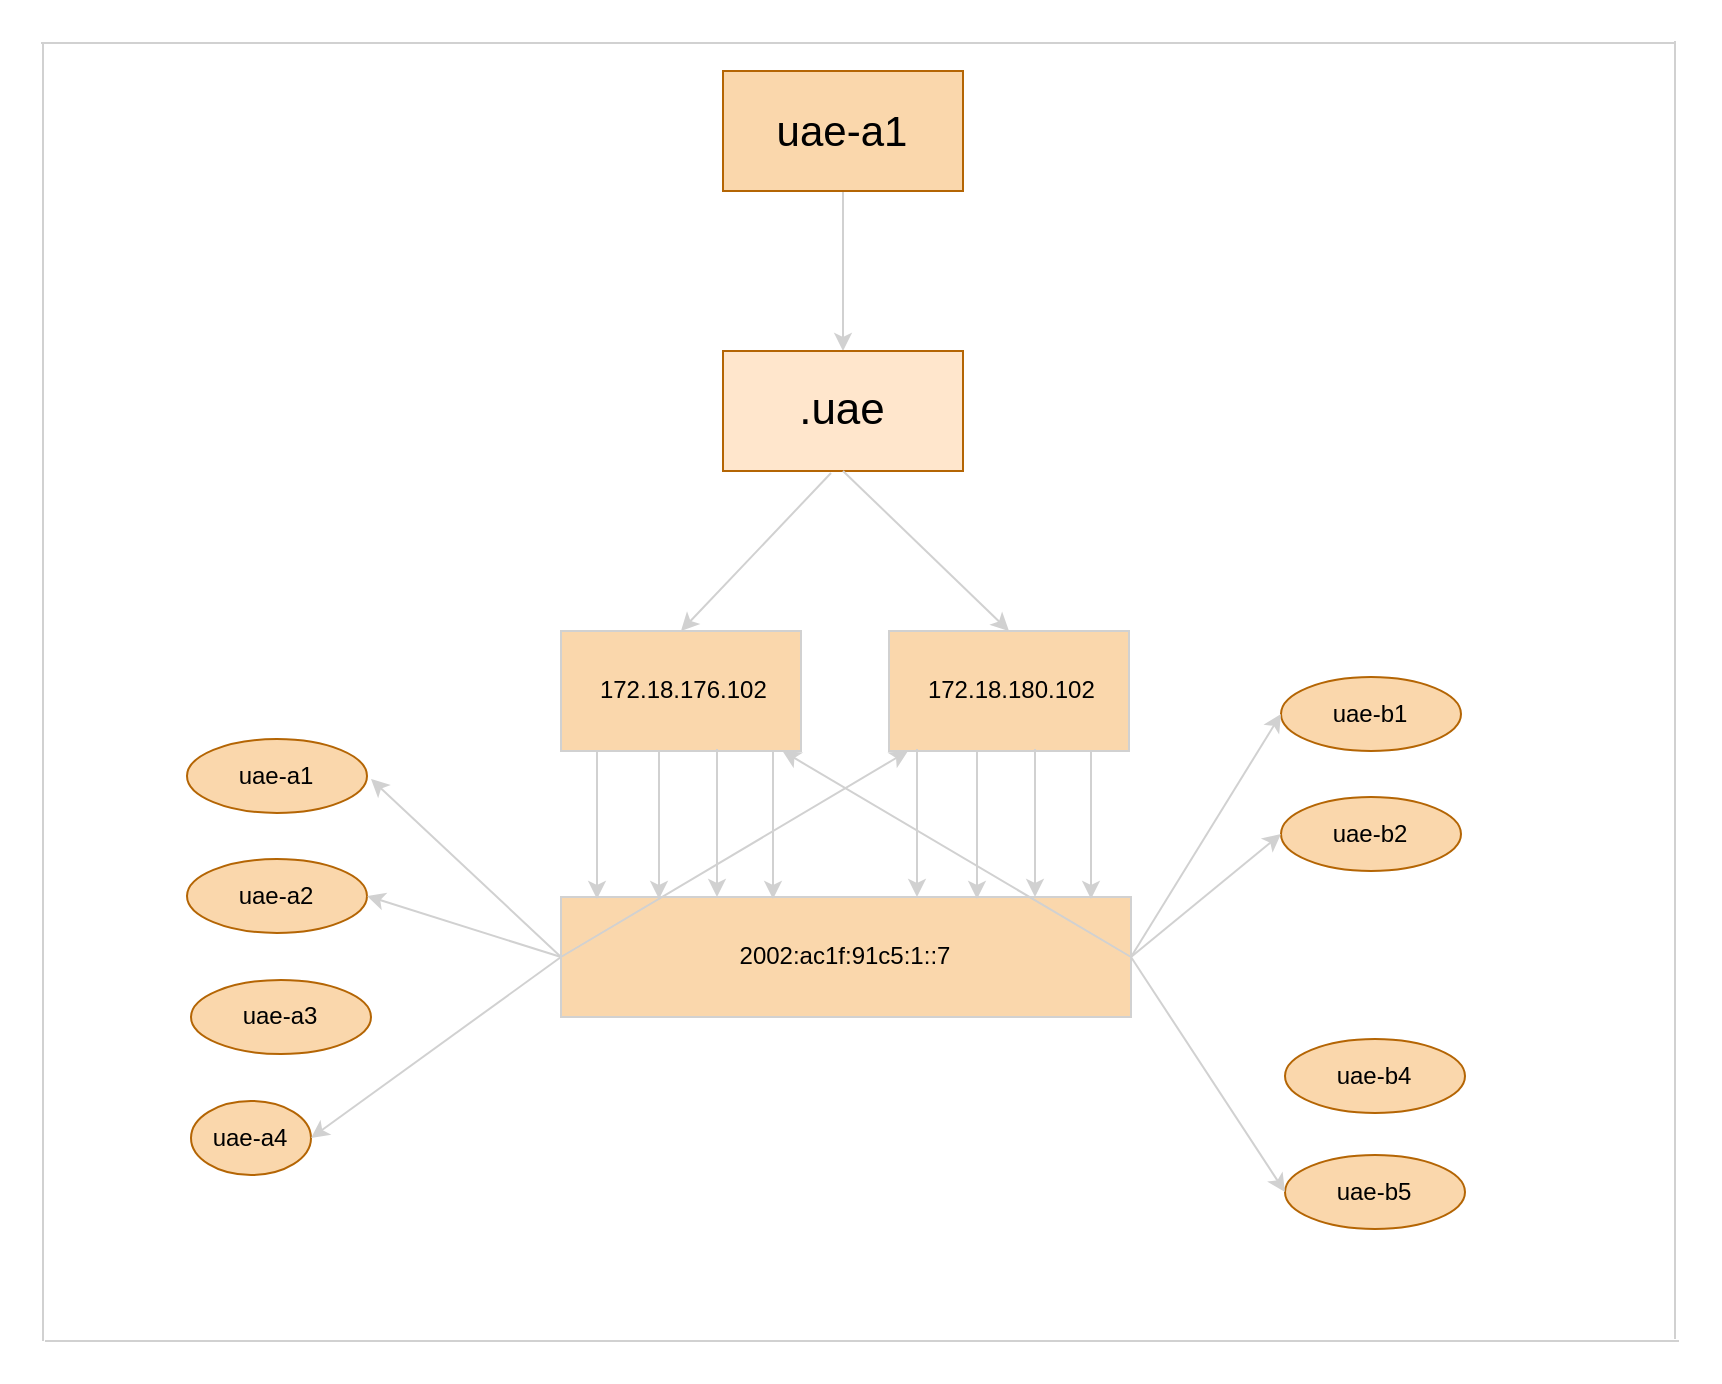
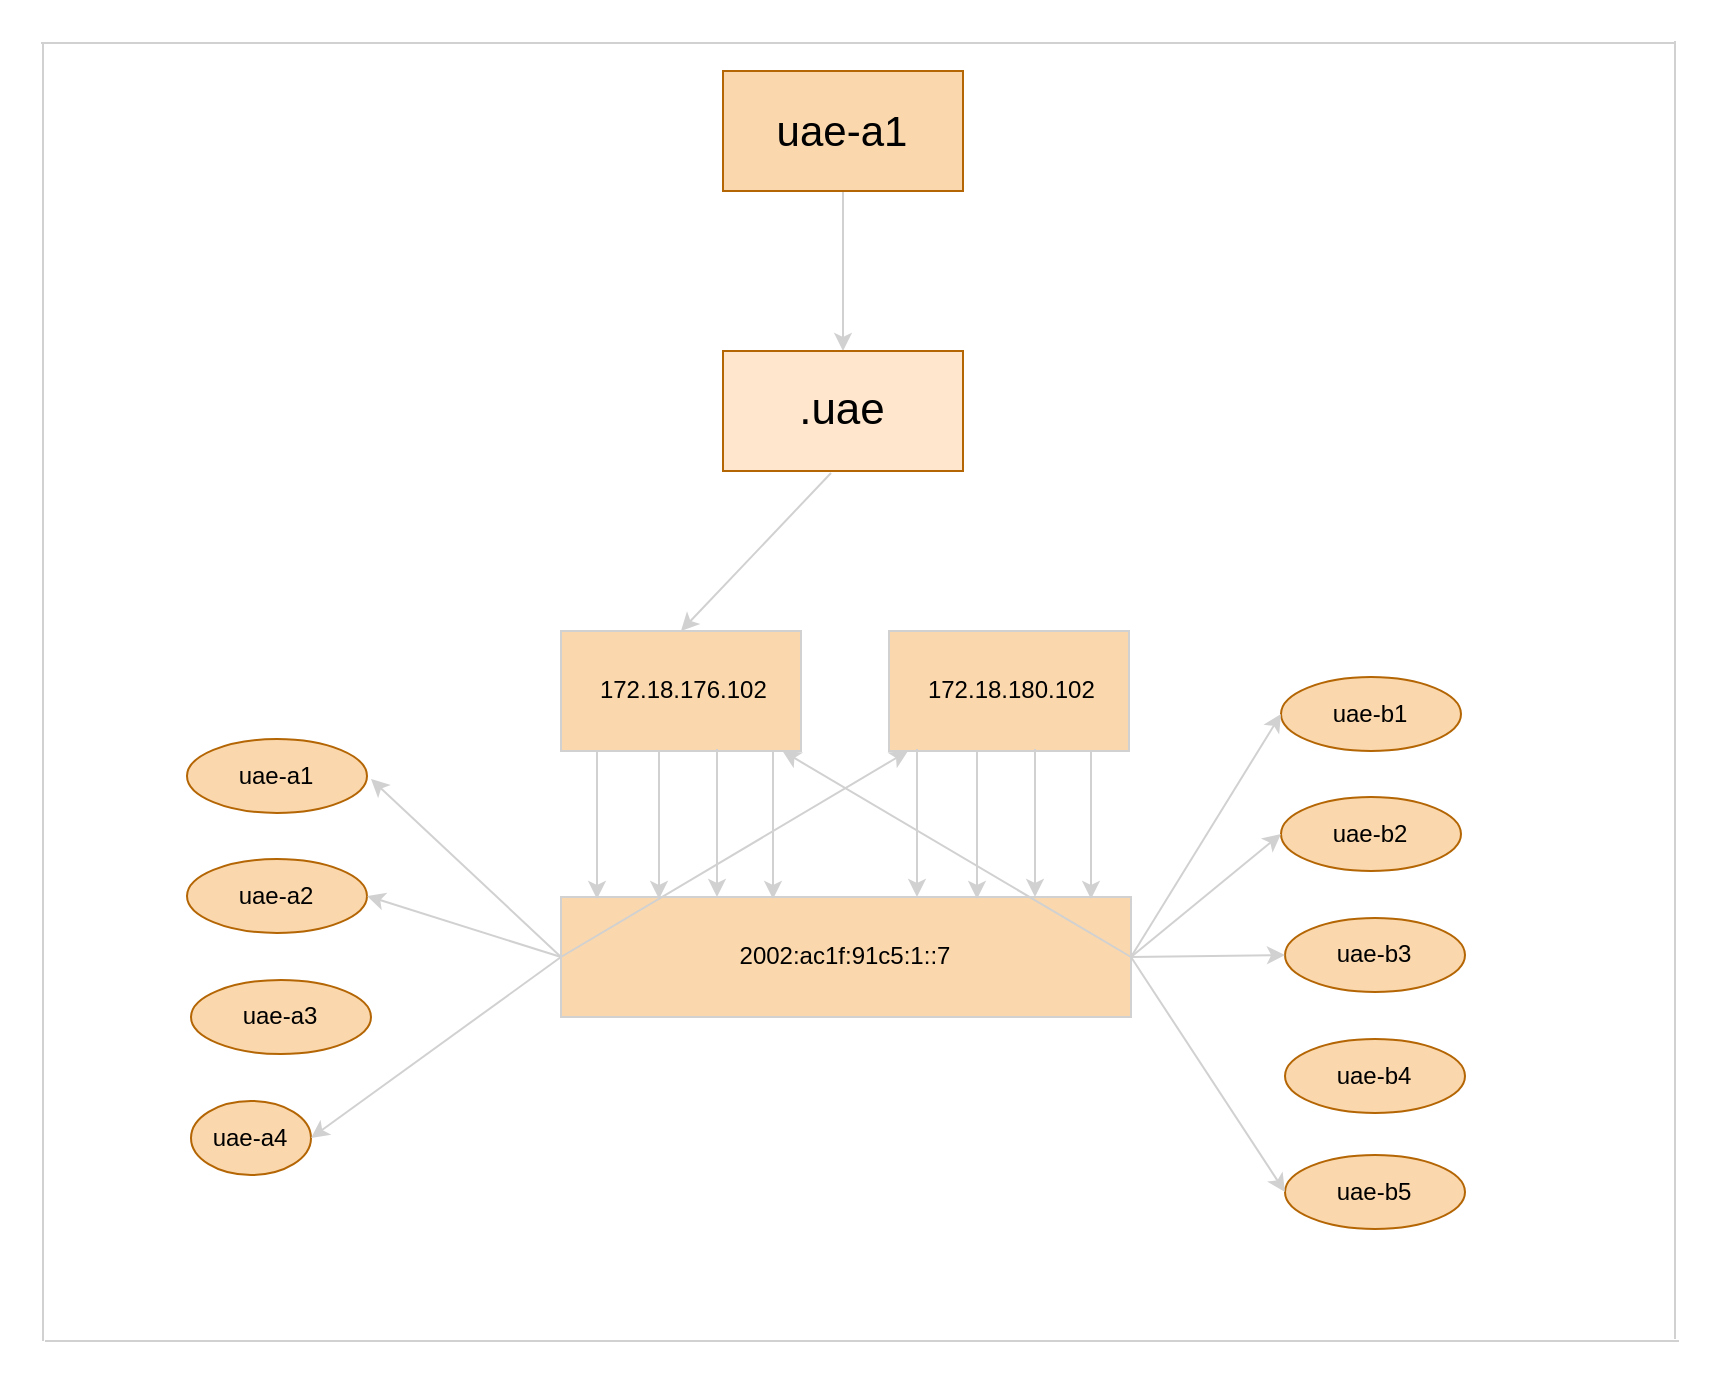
  <mxCell id="0" />
  <mxCell id="1" parent="0" />
  <mxCell id="2" value="" style="edgeStyle=orthogonalEdgeStyle;rounded=0;orthogonalLoop=1;jettySize=auto;html=1;strokeColor=#D1D1D1;" edge="1" parent="1" source="3" target="4"><mxGeometry relative="1" as="geometry" /></mxCell>
  <mxCell id="3" value="&lt;font style=&quot;font-size: 21px&quot;&gt;uae-a1&lt;/font&gt;" style="rounded=0;whiteSpace=wrap;html=1;fillColor=#fad7ac;strokeColor=#b46504;" vertex="1" parent="1"><mxGeometry x="361" y="35" width="120" height="60" as="geometry" /></mxCell>
  <mxCell id="4" value="&lt;font style=&quot;font-size: 22px&quot;&gt;.uae&lt;/font&gt;" style="rounded=0;whiteSpace=wrap;html=1;fillColor=#ffe6cc;strokeColor=#b46504;" vertex="1" parent="1"><mxGeometry x="361" y="175" width="120" height="60" as="geometry" /></mxCell>
  <mxCell id="5" value="&amp;nbsp;172.18.180.102" style="rounded=0;whiteSpace=wrap;html=1;fillColor=#fad7ac;strokeColor=#D1D1D1;" vertex="1" parent="1"><mxGeometry x="444" y="315" width="120" height="60" as="geometry" /></mxCell>
  <mxCell id="6" value="" style="endArrow=none;html=1;strokeColor=#D1D1D1;" edge="1" parent="1"><mxGeometry width="50" height="50" relative="1" as="geometry"><mxPoint x="21" y="670" as="sourcePoint" /><mxPoint x="21" y="21" as="targetPoint" /></mxGeometry></mxCell>
  <mxCell id="7" value="" style="endArrow=none;html=1;strokeColor=#D1D1D1;" edge="1" parent="1"><mxGeometry width="50" height="50" relative="1" as="geometry"><mxPoint x="20" y="21" as="sourcePoint" /><mxPoint x="837" y="21" as="targetPoint" /></mxGeometry></mxCell>
  <mxCell id="8" value="&amp;nbsp;172.18.176.102" style="rounded=0;whiteSpace=wrap;html=1;fillColor=#fad7ac;strokeColor=#D1D1D1;" vertex="1" parent="1"><mxGeometry x="280" y="315" width="120" height="60" as="geometry" /></mxCell>
- <mxCell id="9" value="" style="endArrow=classic;html=1;strokeColor=#D1D1D1;entryX=0.5;entryY=0;entryDx=0;entryDy=0;exitX=0.5;exitY=1;exitDx=0;exitDy=0;" edge="1" parent="1" source="4" target="5"><mxGeometry width="50" height="50" relative="1" as="geometry"><mxPoint x="378" y="374" as="sourcePoint" /><mxPoint x="428" y="324" as="targetPoint" /></mxGeometry></mxCell>
  <mxCell id="10" value="" style="endArrow=classic;html=1;strokeColor=#D1D1D1;entryX=0.5;entryY=0;entryDx=0;entryDy=0;exitX=0.45;exitY=1.017;exitDx=0;exitDy=0;exitPerimeter=0;" edge="1" parent="1" source="4" target="8"><mxGeometry width="50" height="50" relative="1" as="geometry"><mxPoint x="400" y="250" as="sourcePoint" /><mxPoint x="483" y="330" as="targetPoint" /></mxGeometry></mxCell>
  <mxCell id="11" value="2002:ac1f:91c5:1::7" style="rounded=0;whiteSpace=wrap;html=1;fillColor=#fad7ac;strokeColor=#D1D1D1;" vertex="1" parent="1"><mxGeometry x="280" y="448" width="285" height="60" as="geometry" /></mxCell>
  <mxCell id="12" value="" style="endArrow=classic;html=1;strokeColor=#D1D1D1;" edge="1" parent="1"><mxGeometry width="50" height="50" relative="1" as="geometry"><mxPoint x="329" y="375" as="sourcePoint" /><mxPoint x="329" y="449" as="targetPoint" /></mxGeometry></mxCell>
  <mxCell id="13" value="" style="endArrow=classic;html=1;strokeColor=#D1D1D1;" edge="1" parent="1"><mxGeometry width="50" height="50" relative="1" as="geometry"><mxPoint x="517" y="374" as="sourcePoint" /><mxPoint x="517" y="448" as="targetPoint" /></mxGeometry></mxCell>
  <mxCell id="14" value="" style="endArrow=classic;html=1;strokeColor=#D1D1D1;" edge="1" parent="1"><mxGeometry width="50" height="50" relative="1" as="geometry"><mxPoint x="488" y="375" as="sourcePoint" /><mxPoint x="488" y="449" as="targetPoint" /></mxGeometry></mxCell>
  <mxCell id="15" value="" style="endArrow=classic;html=1;strokeColor=#D1D1D1;" edge="1" parent="1"><mxGeometry width="50" height="50" relative="1" as="geometry"><mxPoint x="458" y="374" as="sourcePoint" /><mxPoint x="458" y="448" as="targetPoint" /></mxGeometry></mxCell>
  <mxCell id="16" value="" style="endArrow=classic;html=1;strokeColor=#D1D1D1;" edge="1" parent="1"><mxGeometry width="50" height="50" relative="1" as="geometry"><mxPoint x="358" y="374" as="sourcePoint" /><mxPoint x="358" y="448" as="targetPoint" /></mxGeometry></mxCell>
  <mxCell id="17" value="" style="endArrow=classic;html=1;strokeColor=#D1D1D1;" edge="1" parent="1"><mxGeometry width="50" height="50" relative="1" as="geometry"><mxPoint x="298" y="375" as="sourcePoint" /><mxPoint x="298" y="449" as="targetPoint" /></mxGeometry></mxCell>
  <mxCell id="18" value="" style="endArrow=classic;html=1;strokeColor=#D1D1D1;" edge="1" parent="1"><mxGeometry width="50" height="50" relative="1" as="geometry"><mxPoint x="386" y="375" as="sourcePoint" /><mxPoint x="386" y="449" as="targetPoint" /></mxGeometry></mxCell>
  <mxCell id="19" value="" style="endArrow=classic;html=1;strokeColor=#D1D1D1;" edge="1" parent="1"><mxGeometry width="50" height="50" relative="1" as="geometry"><mxPoint x="545" y="375" as="sourcePoint" /><mxPoint x="545" y="449" as="targetPoint" /></mxGeometry></mxCell>
  <mxCell id="20" value="uae-a1" style="ellipse;whiteSpace=wrap;html=1;strokeColor=#b46504;fillColor=#fad7ac;" vertex="1" parent="1"><mxGeometry x="93" y="369" width="90" height="37" as="geometry" /></mxCell>
  <mxCell id="21" value="uae-a2" style="ellipse;whiteSpace=wrap;html=1;strokeColor=#b46504;fillColor=#fad7ac;" vertex="1" parent="1"><mxGeometry x="93" y="429" width="90" height="37" as="geometry" /></mxCell>
  <mxCell id="22" value="uae-a3" style="ellipse;whiteSpace=wrap;html=1;strokeColor=#b46504;fillColor=#fad7ac;" vertex="1" parent="1"><mxGeometry x="95" y="489.5" width="90" height="37" as="geometry" /></mxCell>
  <mxCell id="23" value="uae-a4" style="ellipse;whiteSpace=wrap;html=1;strokeColor=#b46504;fillColor=#fad7ac;" vertex="1" parent="1"><mxGeometry x="95" y="550" width="60" height="37" as="geometry" /></mxCell>
  <mxCell id="24" value="uae-b1" style="ellipse;whiteSpace=wrap;html=1;strokeColor=#b46504;fillColor=#fad7ac;" vertex="1" parent="1"><mxGeometry x="640" y="338" width="90" height="37" as="geometry" /></mxCell>
  <mxCell id="25" value="uae-b2" style="ellipse;whiteSpace=wrap;html=1;strokeColor=#b46504;fillColor=#fad7ac;" vertex="1" parent="1"><mxGeometry x="640" y="398" width="90" height="37" as="geometry" /></mxCell>
+ <mxCell id="26" value="uae-b3" style="ellipse;whiteSpace=wrap;html=1;strokeColor=#b46504;fillColor=#fad7ac;" vertex="1" parent="1"><mxGeometry x="642" y="458.5" width="90" height="37" as="geometry" /></mxCell>
  <mxCell id="27" value="uae-b4" style="ellipse;whiteSpace=wrap;html=1;strokeColor=#b46504;fillColor=#fad7ac;" vertex="1" parent="1"><mxGeometry x="642" y="519" width="90" height="37" as="geometry" /></mxCell>
  <mxCell id="28" value="uae-b5" style="ellipse;whiteSpace=wrap;html=1;strokeColor=#b46504;fillColor=#fad7ac;" vertex="1" parent="1"><mxGeometry x="642" y="577" width="90" height="37" as="geometry" /></mxCell>
  <mxCell id="29" value="" style="endArrow=classic;html=1;strokeColor=#D1D1D1;exitX=0;exitY=0.5;exitDx=0;exitDy=0;" edge="1" parent="1" source="11"><mxGeometry width="50" height="50" relative="1" as="geometry"><mxPoint x="225" y="384" as="sourcePoint" /><mxPoint x="185" y="389" as="targetPoint" /></mxGeometry></mxCell>
  <mxCell id="30" value="" style="endArrow=classic;html=1;strokeColor=#D1D1D1;exitX=0;exitY=0.5;exitDx=0;exitDy=0;entryX=1;entryY=0.5;entryDx=0;entryDy=0;" edge="1" parent="1" source="11" target="21"><mxGeometry width="50" height="50" relative="1" as="geometry"><mxPoint x="290" y="488" as="sourcePoint" /><mxPoint x="195" y="399" as="targetPoint" /></mxGeometry></mxCell>
  <mxCell id="31" value="" style="endArrow=classic;html=1;strokeColor=#D1D1D1;exitX=0;exitY=0.5;exitDx=0;exitDy=0;" edge="1" parent="1" source="11" target="5"><mxGeometry width="50" height="50" relative="1" as="geometry"><mxPoint x="290" y="488" as="sourcePoint" /><mxPoint x="193" y="457.5" as="targetPoint" /></mxGeometry></mxCell>
  <mxCell id="32" value="" style="endArrow=classic;html=1;strokeColor=#D1D1D1;exitX=0;exitY=0.5;exitDx=0;exitDy=0;entryX=1;entryY=0.5;entryDx=0;entryDy=0;" edge="1" parent="1" source="11" target="23"><mxGeometry width="50" height="50" relative="1" as="geometry"><mxPoint x="290" y="488" as="sourcePoint" /><mxPoint x="195" y="518" as="targetPoint" /></mxGeometry></mxCell>
  <mxCell id="33" value="" style="endArrow=classic;html=1;strokeColor=#D1D1D1;exitX=1;exitY=0.5;exitDx=0;exitDy=0;entryX=0;entryY=0.5;entryDx=0;entryDy=0;" edge="1" parent="1" source="11" target="24"><mxGeometry width="50" height="50" relative="1" as="geometry"><mxPoint x="300" y="498" as="sourcePoint" /><mxPoint x="205" y="528" as="targetPoint" /></mxGeometry></mxCell>
  <mxCell id="34" value="" style="endArrow=classic;html=1;strokeColor=#D1D1D1;exitX=1;exitY=0.5;exitDx=0;exitDy=0;entryX=0;entryY=0.5;entryDx=0;entryDy=0;" edge="1" parent="1" source="11" target="25"><mxGeometry width="50" height="50" relative="1" as="geometry"><mxPoint x="575" y="488" as="sourcePoint" /><mxPoint x="650" y="366.5" as="targetPoint" /></mxGeometry></mxCell>
+ <mxCell id="35" value="" style="endArrow=classic;html=1;strokeColor=#D1D1D1;exitX=1;exitY=0.5;exitDx=0;exitDy=0;entryX=0;entryY=0.5;entryDx=0;entryDy=0;" edge="1" parent="1" source="11" target="26"><mxGeometry width="50" height="50" relative="1" as="geometry"><mxPoint x="585" y="498" as="sourcePoint" /><mxPoint x="660" y="376.5" as="targetPoint" /></mxGeometry></mxCell>
  <mxCell id="36" value="" style="endArrow=classic;html=1;strokeColor=#D1D1D1;exitX=1;exitY=0.5;exitDx=0;exitDy=0;" edge="1" parent="1" source="11" target="8"><mxGeometry width="50" height="50" relative="1" as="geometry"><mxPoint x="595" y="508" as="sourcePoint" /><mxPoint x="670" y="386.5" as="targetPoint" /></mxGeometry></mxCell>
  <mxCell id="37" value="" style="endArrow=classic;html=1;strokeColor=#D1D1D1;exitX=1;exitY=0.5;exitDx=0;exitDy=0;entryX=0;entryY=0.5;entryDx=0;entryDy=0;" edge="1" parent="1" source="11" target="28"><mxGeometry width="50" height="50" relative="1" as="geometry"><mxPoint x="605" y="518" as="sourcePoint" /><mxPoint x="680" y="396.5" as="targetPoint" /></mxGeometry></mxCell>
  <mxCell id="38" value="" style="endArrow=none;html=1;strokeColor=#D1D1D1;" edge="1" parent="1"><mxGeometry width="50" height="50" relative="1" as="geometry"><mxPoint x="22" y="670" as="sourcePoint" /><mxPoint x="839" y="670" as="targetPoint" /></mxGeometry></mxCell>
  <mxCell id="39" value="" style="endArrow=none;html=1;strokeColor=#D1D1D1;" edge="1" parent="1"><mxGeometry width="50" height="50" relative="1" as="geometry"><mxPoint x="837" y="669" as="sourcePoint" /><mxPoint x="837" y="20" as="targetPoint" /></mxGeometry></mxCell>
